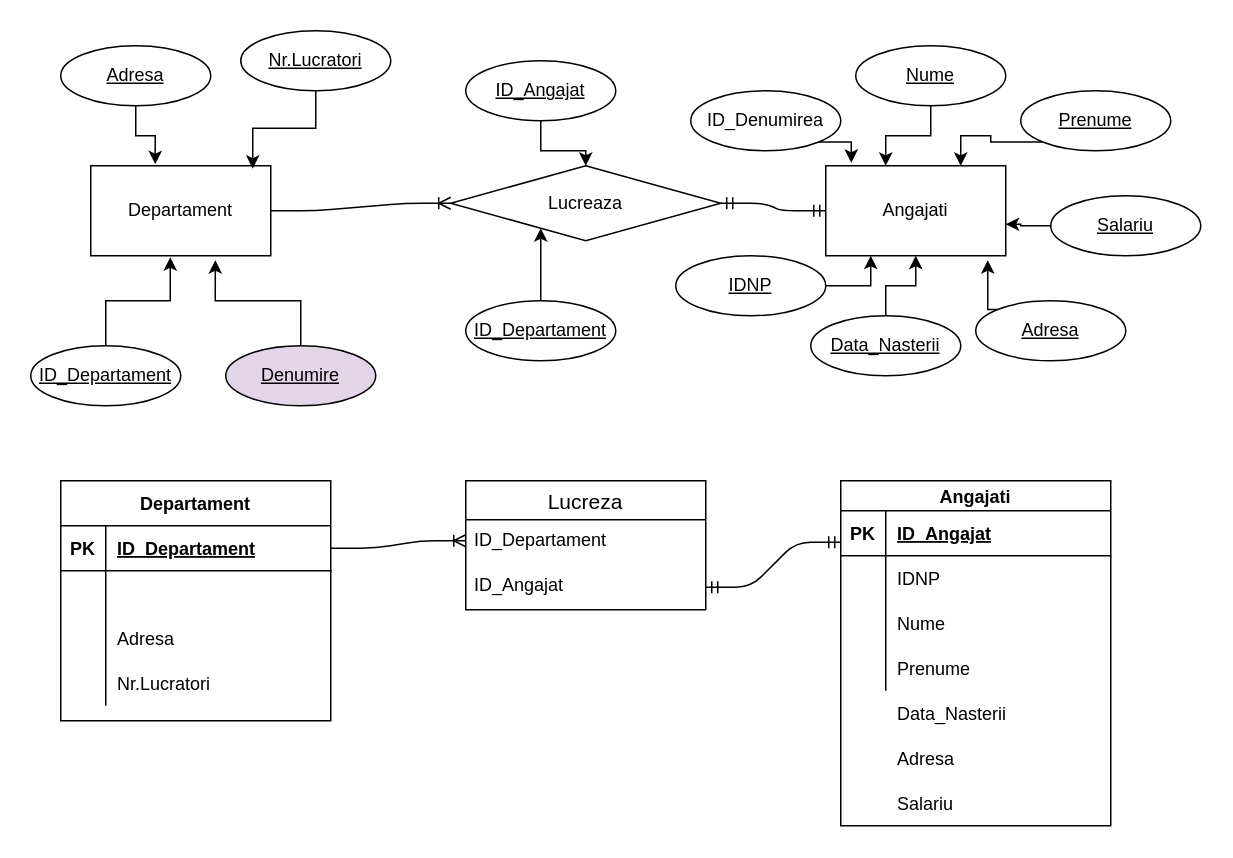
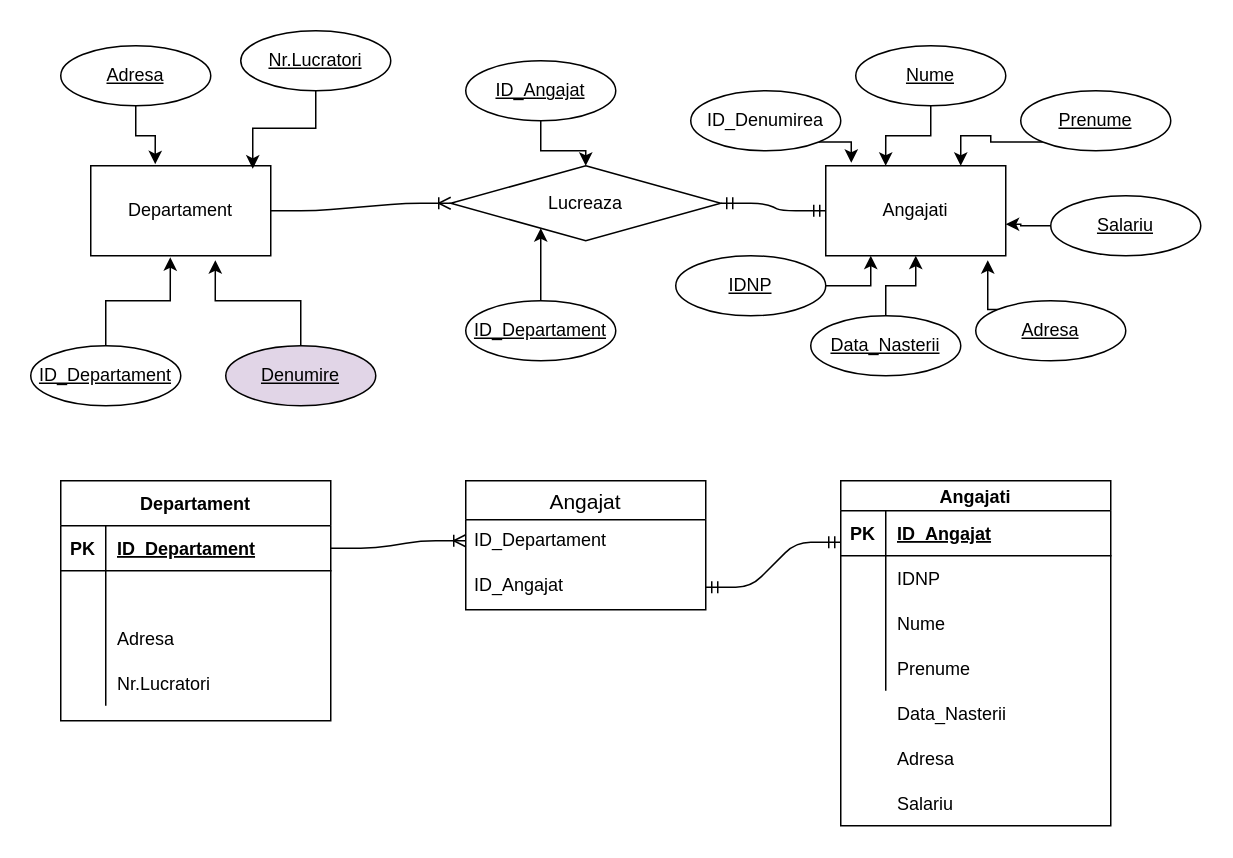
  <mxCell id="0" />
  <mxCell id="1" parent="0" />
  <mxCell id="2" value="Departament" style="rounded=0;whiteSpace=wrap;html=1;" vertex="1" parent="1"><mxGeometry x="60" y="110" width="120" height="60" as="geometry" /></mxCell>
  <mxCell id="3" value="Angajati" style="rounded=0;whiteSpace=wrap;html=1;" vertex="1" parent="1"><mxGeometry x="550" y="110" width="120" height="60" as="geometry" /></mxCell>
  <mxCell id="4" value="Lucreaza" style="shape=rhombus;perimeter=rhombusPerimeter;whiteSpace=wrap;html=1;align=center;" vertex="1" parent="1"><mxGeometry x="300" y="110" width="180" height="50" as="geometry" /></mxCell>
  <mxCell id="5" value="" style="edgeStyle=entityRelationEdgeStyle;fontSize=12;html=1;endArrow=ERoneToMany;exitX=1;exitY=0.5;exitDx=0;exitDy=0;entryX=0;entryY=0.5;entryDx=0;entryDy=0;" edge="1" parent="1" source="2" target="4"><mxGeometry width="100" height="100" relative="1" as="geometry"><mxPoint x="220" y="160" as="sourcePoint" /><mxPoint x="320" y="60" as="targetPoint" /></mxGeometry></mxCell>
  <mxCell id="6" value="" style="edgeStyle=entityRelationEdgeStyle;fontSize=12;html=1;endArrow=ERmandOne;startArrow=ERmandOne;entryX=0;entryY=0.5;entryDx=0;entryDy=0;exitX=1;exitY=0.5;exitDx=0;exitDy=0;" edge="1" parent="1" source="4" target="3"><mxGeometry width="100" height="100" relative="1" as="geometry"><mxPoint x="420" y="70" as="sourcePoint" /><mxPoint x="520" y="70" as="targetPoint" /></mxGeometry></mxCell>
  <mxCell id="7" style="edgeStyle=orthogonalEdgeStyle;rounded=0;orthogonalLoop=1;jettySize=auto;html=1;entryX=0.358;entryY=-0.017;entryDx=0;entryDy=0;entryPerimeter=0;" edge="1" parent="1" source="8" target="2"><mxGeometry relative="1" as="geometry" /></mxCell>
  <mxCell id="8" value="Adresa" style="ellipse;whiteSpace=wrap;html=1;align=center;fontStyle=4;" vertex="1" parent="1"><mxGeometry x="40" y="30" width="100" height="40" as="geometry" /></mxCell>
  <mxCell id="9" style="edgeStyle=orthogonalEdgeStyle;rounded=0;orthogonalLoop=1;jettySize=auto;html=1;exitX=0.5;exitY=1;exitDx=0;exitDy=0;entryX=0.9;entryY=0.033;entryDx=0;entryDy=0;entryPerimeter=0;" edge="1" parent="1" source="10" target="2"><mxGeometry relative="1" as="geometry" /></mxCell>
  <mxCell id="10" value="Nr.Lucratori" style="ellipse;whiteSpace=wrap;html=1;align=center;fontStyle=4;" vertex="1" parent="1"><mxGeometry x="160" y="20" width="100" height="40" as="geometry" /></mxCell>
  <mxCell id="11" style="edgeStyle=orthogonalEdgeStyle;rounded=0;orthogonalLoop=1;jettySize=auto;html=1;exitX=0.5;exitY=0;exitDx=0;exitDy=0;entryX=0.442;entryY=1.017;entryDx=0;entryDy=0;entryPerimeter=0;" edge="1" parent="1" source="12" target="2"><mxGeometry relative="1" as="geometry" /></mxCell>
  <mxCell id="12" value="ID_Departament" style="ellipse;whiteSpace=wrap;html=1;align=center;fontStyle=4;" vertex="1" parent="1"><mxGeometry x="20" y="230" width="100" height="40" as="geometry" /></mxCell>
  <mxCell id="13" style="edgeStyle=orthogonalEdgeStyle;rounded=0;orthogonalLoop=1;jettySize=auto;html=1;entryX=0.692;entryY=1.05;entryDx=0;entryDy=0;entryPerimeter=0;" edge="1" parent="1" source="14" target="2"><mxGeometry relative="1" as="geometry" /></mxCell>
  <mxCell id="14" value="Denumire" style="ellipse;whiteSpace=wrap;html=1;align=center;fontStyle=4;fillColor=#e1d5e7;" vertex="1" parent="1"><mxGeometry x="150" y="230" width="100" height="40" as="geometry" /></mxCell>
  <mxCell id="15" style="edgeStyle=orthogonalEdgeStyle;rounded=0;orthogonalLoop=1;jettySize=auto;html=1;exitX=1;exitY=1;exitDx=0;exitDy=0;entryX=0.142;entryY=-0.033;entryDx=0;entryDy=0;entryPerimeter=0;" edge="1" parent="1" source="16" target="3"><mxGeometry relative="1" as="geometry" /></mxCell>
  <mxCell id="16" value="ID_Denumirea" style="ellipse;whiteSpace=wrap;html=1;align=center;" vertex="1" parent="1"><mxGeometry x="460" y="60" width="100" height="40" as="geometry" /></mxCell>
  <mxCell id="17" style="edgeStyle=orthogonalEdgeStyle;rounded=0;orthogonalLoop=1;jettySize=auto;html=1;exitX=0;exitY=0;exitDx=0;exitDy=0;entryX=0.9;entryY=1.05;entryDx=0;entryDy=0;entryPerimeter=0;" edge="1" parent="1" source="18" target="3"><mxGeometry relative="1" as="geometry" /></mxCell>
  <mxCell id="18" value="Adresa" style="ellipse;whiteSpace=wrap;html=1;align=center;fontStyle=4;" vertex="1" parent="1"><mxGeometry x="650" y="200" width="100" height="40" as="geometry" /></mxCell>
  <mxCell id="19" style="edgeStyle=orthogonalEdgeStyle;rounded=0;orthogonalLoop=1;jettySize=auto;html=1;entryX=0.333;entryY=0;entryDx=0;entryDy=0;entryPerimeter=0;" edge="1" parent="1" source="20" target="3"><mxGeometry relative="1" as="geometry" /></mxCell>
  <mxCell id="20" value="Nume" style="ellipse;whiteSpace=wrap;html=1;align=center;fontStyle=4;" vertex="1" parent="1"><mxGeometry x="570" y="30" width="100" height="40" as="geometry" /></mxCell>
  <mxCell id="21" style="edgeStyle=orthogonalEdgeStyle;rounded=0;orthogonalLoop=1;jettySize=auto;html=1;exitX=0;exitY=1;exitDx=0;exitDy=0;entryX=0.75;entryY=0;entryDx=0;entryDy=0;" edge="1" parent="1" source="22" target="3"><mxGeometry relative="1" as="geometry" /></mxCell>
  <mxCell id="22" value="Prenume" style="ellipse;whiteSpace=wrap;html=1;align=center;fontStyle=4;" vertex="1" parent="1"><mxGeometry x="680" y="60" width="100" height="40" as="geometry" /></mxCell>
  <mxCell id="23" style="edgeStyle=orthogonalEdgeStyle;rounded=0;orthogonalLoop=1;jettySize=auto;html=1;entryX=1;entryY=0.65;entryDx=0;entryDy=0;entryPerimeter=0;" edge="1" parent="1" source="24" target="3"><mxGeometry relative="1" as="geometry" /></mxCell>
  <mxCell id="24" value="Salariu" style="ellipse;whiteSpace=wrap;html=1;align=center;fontStyle=4;" vertex="1" parent="1"><mxGeometry x="700" y="130" width="100" height="40" as="geometry" /></mxCell>
  <mxCell id="25" style="edgeStyle=orthogonalEdgeStyle;rounded=0;orthogonalLoop=1;jettySize=auto;html=1;entryX=0.5;entryY=1;entryDx=0;entryDy=0;" edge="1" parent="1" source="26" target="3"><mxGeometry relative="1" as="geometry" /></mxCell>
  <mxCell id="26" value="Data_Nasterii" style="ellipse;whiteSpace=wrap;html=1;align=center;fontStyle=4;" vertex="1" parent="1"><mxGeometry x="540" y="210" width="100" height="40" as="geometry" /></mxCell>
  <mxCell id="27" style="edgeStyle=orthogonalEdgeStyle;rounded=0;orthogonalLoop=1;jettySize=auto;html=1;entryX=0.25;entryY=1;entryDx=0;entryDy=0;" edge="1" parent="1" source="28" target="3"><mxGeometry relative="1" as="geometry"><Array as="points"><mxPoint x="580" y="190" /></Array></mxGeometry></mxCell>
  <mxCell id="28" value="IDNP" style="ellipse;whiteSpace=wrap;html=1;align=center;fontStyle=4;" vertex="1" parent="1"><mxGeometry x="450" y="170" width="100" height="40" as="geometry" /></mxCell>
  <mxCell id="29" value="" style="edgeStyle=orthogonalEdgeStyle;rounded=0;orthogonalLoop=1;jettySize=auto;html=1;" edge="1" parent="1" source="30" target="4"><mxGeometry relative="1" as="geometry"><Array as="points"><mxPoint x="360" y="180" /><mxPoint x="360" y="180" /></Array></mxGeometry></mxCell>
  <mxCell id="30" value="ID_Departament" style="ellipse;whiteSpace=wrap;html=1;align=center;fontStyle=4;" vertex="1" parent="1"><mxGeometry x="310" y="200" width="100" height="40" as="geometry" /></mxCell>
  <mxCell id="31" value="" style="edgeStyle=orthogonalEdgeStyle;rounded=0;orthogonalLoop=1;jettySize=auto;html=1;" edge="1" parent="1" source="32" target="4"><mxGeometry relative="1" as="geometry" /></mxCell>
  <mxCell id="32" value="ID_Angajat" style="ellipse;whiteSpace=wrap;html=1;align=center;fontStyle=4;" vertex="1" parent="1"><mxGeometry x="310" y="40" width="100" height="40" as="geometry" /></mxCell>
  <mxCell id="33" value="Departament" style="shape=table;startSize=30;container=1;collapsible=1;childLayout=tableLayout;fixedRows=1;rowLines=0;fontStyle=1;align=center;resizeLast=1;" vertex="1" parent="1"><mxGeometry x="40" y="320" width="180" height="160" as="geometry" /></mxCell>
  <mxCell id="34" value="" style="shape=partialRectangle;collapsible=0;dropTarget=0;pointerEvents=0;fillColor=none;top=0;left=0;bottom=1;right=0;points=[[0,0.5],[1,0.5]];portConstraint=eastwest;" vertex="1" parent="33"><mxGeometry y="30" width="180" height="30" as="geometry" /></mxCell>
  <mxCell id="35" value="PK" style="shape=partialRectangle;connectable=0;fillColor=none;top=0;left=0;bottom=0;right=0;fontStyle=1;overflow=hidden;" vertex="1" parent="34"><mxGeometry width="30" height="30" as="geometry" /></mxCell>
  <mxCell id="36" value="ID_Departament" style="shape=partialRectangle;connectable=0;fillColor=none;top=0;left=0;bottom=0;right=0;align=left;spacingLeft=6;fontStyle=5;overflow=hidden;" vertex="1" parent="34"><mxGeometry x="30" width="150" height="30" as="geometry" /></mxCell>
  <mxCell id="37" value="" style="shape=partialRectangle;collapsible=0;dropTarget=0;pointerEvents=0;fillColor=none;top=0;left=0;bottom=0;right=0;points=[[0,0.5],[1,0.5]];portConstraint=eastwest;" vertex="1" parent="33"><mxGeometry y="60" width="180" height="30" as="geometry" /></mxCell>
  <mxCell id="38" value="" style="shape=partialRectangle;connectable=0;fillColor=none;top=0;left=0;bottom=0;right=0;editable=1;overflow=hidden;" vertex="1" parent="37"><mxGeometry width="30" height="30" as="geometry" /></mxCell>
  <mxCell id="39" value="" style="shape=partialRectangle;collapsible=0;dropTarget=0;pointerEvents=0;fillColor=none;top=0;left=0;bottom=0;right=0;points=[[0,0.5],[1,0.5]];portConstraint=eastwest;" vertex="1" parent="33"><mxGeometry y="90" width="180" height="30" as="geometry" /></mxCell>
  <mxCell id="40" value="" style="shape=partialRectangle;connectable=0;fillColor=none;top=0;left=0;bottom=0;right=0;editable=1;overflow=hidden;" vertex="1" parent="39"><mxGeometry width="30" height="30" as="geometry" /></mxCell>
  <mxCell id="41" value="Adresa" style="shape=partialRectangle;connectable=0;fillColor=none;top=0;left=0;bottom=0;right=0;align=left;spacingLeft=6;overflow=hidden;" vertex="1" parent="39"><mxGeometry x="30" width="150" height="30" as="geometry" /></mxCell>
  <mxCell id="42" value="" style="shape=partialRectangle;collapsible=0;dropTarget=0;pointerEvents=0;fillColor=none;top=0;left=0;bottom=0;right=0;points=[[0,0.5],[1,0.5]];portConstraint=eastwest;" vertex="1" parent="33"><mxGeometry y="120" width="180" height="30" as="geometry" /></mxCell>
  <mxCell id="43" value="" style="shape=partialRectangle;connectable=0;fillColor=none;top=0;left=0;bottom=0;right=0;editable=1;overflow=hidden;" vertex="1" parent="42"><mxGeometry width="30" height="30" as="geometry" /></mxCell>
  <mxCell id="44" value="Nr.Lucratori" style="shape=partialRectangle;connectable=0;fillColor=none;top=0;left=0;bottom=0;right=0;align=left;spacingLeft=6;overflow=hidden;" vertex="1" parent="42"><mxGeometry x="30" width="150" height="30" as="geometry" /></mxCell>
  <mxCell id="45" value="Angajati" style="shape=table;startSize=20;container=1;collapsible=1;childLayout=tableLayout;fixedRows=1;rowLines=0;fontStyle=1;align=center;resizeLast=1;" vertex="1" parent="1"><mxGeometry x="560" y="320" width="180" height="230" as="geometry" /></mxCell>
  <mxCell id="46" value="" style="shape=partialRectangle;collapsible=0;dropTarget=0;pointerEvents=0;fillColor=none;top=0;left=0;bottom=1;right=0;points=[[0,0.5],[1,0.5]];portConstraint=eastwest;" vertex="1" parent="45"><mxGeometry y="20" width="180" height="30" as="geometry" /></mxCell>
  <mxCell id="47" value="PK" style="shape=partialRectangle;connectable=0;fillColor=none;top=0;left=0;bottom=0;right=0;fontStyle=1;overflow=hidden;" vertex="1" parent="46"><mxGeometry width="30" height="30" as="geometry" /></mxCell>
  <mxCell id="48" value="ID_Angajat" style="shape=partialRectangle;connectable=0;fillColor=none;top=0;left=0;bottom=0;right=0;align=left;spacingLeft=6;fontStyle=5;overflow=hidden;" vertex="1" parent="46"><mxGeometry x="30" width="150" height="30" as="geometry" /></mxCell>
  <mxCell id="49" value="" style="shape=partialRectangle;collapsible=0;dropTarget=0;pointerEvents=0;fillColor=none;top=0;left=0;bottom=0;right=0;points=[[0,0.5],[1,0.5]];portConstraint=eastwest;" vertex="1" parent="45"><mxGeometry y="50" width="180" height="30" as="geometry" /></mxCell>
  <mxCell id="50" value="" style="shape=partialRectangle;connectable=0;fillColor=none;top=0;left=0;bottom=0;right=0;editable=1;overflow=hidden;" vertex="1" parent="49"><mxGeometry width="30" height="30" as="geometry" /></mxCell>
  <mxCell id="51" value="IDNP" style="shape=partialRectangle;connectable=0;fillColor=none;top=0;left=0;bottom=0;right=0;align=left;spacingLeft=6;overflow=hidden;" vertex="1" parent="49"><mxGeometry x="30" width="150" height="30" as="geometry" /></mxCell>
  <mxCell id="52" value="" style="shape=partialRectangle;collapsible=0;dropTarget=0;pointerEvents=0;fillColor=none;top=0;left=0;bottom=0;right=0;points=[[0,0.5],[1,0.5]];portConstraint=eastwest;" vertex="1" parent="45"><mxGeometry y="80" width="180" height="30" as="geometry" /></mxCell>
  <mxCell id="53" value="" style="shape=partialRectangle;connectable=0;fillColor=none;top=0;left=0;bottom=0;right=0;editable=1;overflow=hidden;" vertex="1" parent="52"><mxGeometry width="30" height="30" as="geometry" /></mxCell>
  <mxCell id="54" value="Nume" style="shape=partialRectangle;connectable=0;fillColor=none;top=0;left=0;bottom=0;right=0;align=left;spacingLeft=6;overflow=hidden;" vertex="1" parent="52"><mxGeometry x="30" width="150" height="30" as="geometry" /></mxCell>
  <mxCell id="55" value="" style="shape=partialRectangle;collapsible=0;dropTarget=0;pointerEvents=0;fillColor=none;top=0;left=0;bottom=0;right=0;points=[[0,0.5],[1,0.5]];portConstraint=eastwest;" vertex="1" parent="45"><mxGeometry y="110" width="180" height="30" as="geometry" /></mxCell>
  <mxCell id="56" value="" style="shape=partialRectangle;connectable=0;fillColor=none;top=0;left=0;bottom=0;right=0;editable=1;overflow=hidden;" vertex="1" parent="55"><mxGeometry width="30" height="30" as="geometry" /></mxCell>
  <mxCell id="57" value="Prenume" style="shape=partialRectangle;connectable=0;fillColor=none;top=0;left=0;bottom=0;right=0;align=left;spacingLeft=6;overflow=hidden;" vertex="1" parent="55"><mxGeometry x="30" width="150" height="30" as="geometry" /></mxCell>
  <mxCell id="58" value="Data_Nasterii" style="shape=partialRectangle;connectable=0;fillColor=none;top=0;left=0;bottom=0;right=0;align=left;spacingLeft=6;overflow=hidden;" vertex="1" parent="1"><mxGeometry x="590" y="460" width="150" height="30" as="geometry" /></mxCell>
  <mxCell id="59" value="Adresa" style="shape=partialRectangle;connectable=0;fillColor=none;top=0;left=0;bottom=0;right=0;align=left;spacingLeft=6;overflow=hidden;" vertex="1" parent="1"><mxGeometry x="590" y="490" width="150" height="30" as="geometry" /></mxCell>
  <mxCell id="60" value="Salariu" style="shape=partialRectangle;connectable=0;fillColor=none;top=0;left=0;bottom=0;right=0;align=left;spacingLeft=6;overflow=hidden;" vertex="1" parent="1"><mxGeometry x="590" y="520" width="150" height="30" as="geometry" /></mxCell>
- <mxCell id="61" value="Lucreza" style="swimlane;fontStyle=0;childLayout=stackLayout;horizontal=1;startSize=26;horizontalStack=0;resizeParent=1;resizeParentMax=0;resizeLast=0;collapsible=1;marginBottom=0;align=center;fontSize=14;" vertex="1" parent="1"><mxGeometry x="310" y="320" width="160" height="86" as="geometry" /></mxCell>
+ <mxCell id="61" value="Angajat" style="swimlane;fontStyle=0;childLayout=stackLayout;horizontal=1;startSize=26;horizontalStack=0;resizeParent=1;resizeParentMax=0;resizeLast=0;collapsible=1;marginBottom=0;align=center;fontSize=14;" vertex="1" parent="1"><mxGeometry x="310" y="320" width="160" height="86" as="geometry" /></mxCell>
  <mxCell id="62" value="ID_Departament" style="text;strokeColor=none;fillColor=none;spacingLeft=4;spacingRight=4;overflow=hidden;rotatable=0;points=[[0,0.5],[1,0.5]];portConstraint=eastwest;fontSize=12;" vertex="1" parent="61"><mxGeometry y="26" width="160" height="30" as="geometry" /></mxCell>
  <mxCell id="63" value="ID_Angajat" style="text;strokeColor=none;fillColor=none;spacingLeft=4;spacingRight=4;overflow=hidden;rotatable=0;points=[[0,0.5],[1,0.5]];portConstraint=eastwest;fontSize=12;" vertex="1" parent="61"><mxGeometry y="56" width="160" height="30" as="geometry" /></mxCell>
  <mxCell id="64" value="" style="edgeStyle=entityRelationEdgeStyle;fontSize=12;html=1;endArrow=ERoneToMany;exitX=1;exitY=0.5;exitDx=0;exitDy=0;" edge="1" parent="1" source="34"><mxGeometry width="100" height="100" relative="1" as="geometry"><mxPoint x="220" y="460" as="sourcePoint" /><mxPoint x="310" y="360" as="targetPoint" /></mxGeometry></mxCell>
  <mxCell id="65" value="" style="edgeStyle=entityRelationEdgeStyle;fontSize=12;html=1;endArrow=ERmandOne;startArrow=ERmandOne;exitX=1;exitY=0.5;exitDx=0;exitDy=0;" edge="1" parent="1" source="63"><mxGeometry width="100" height="100" relative="1" as="geometry"><mxPoint x="470" y="461" as="sourcePoint" /><mxPoint x="560" y="361" as="targetPoint" /></mxGeometry></mxCell>
